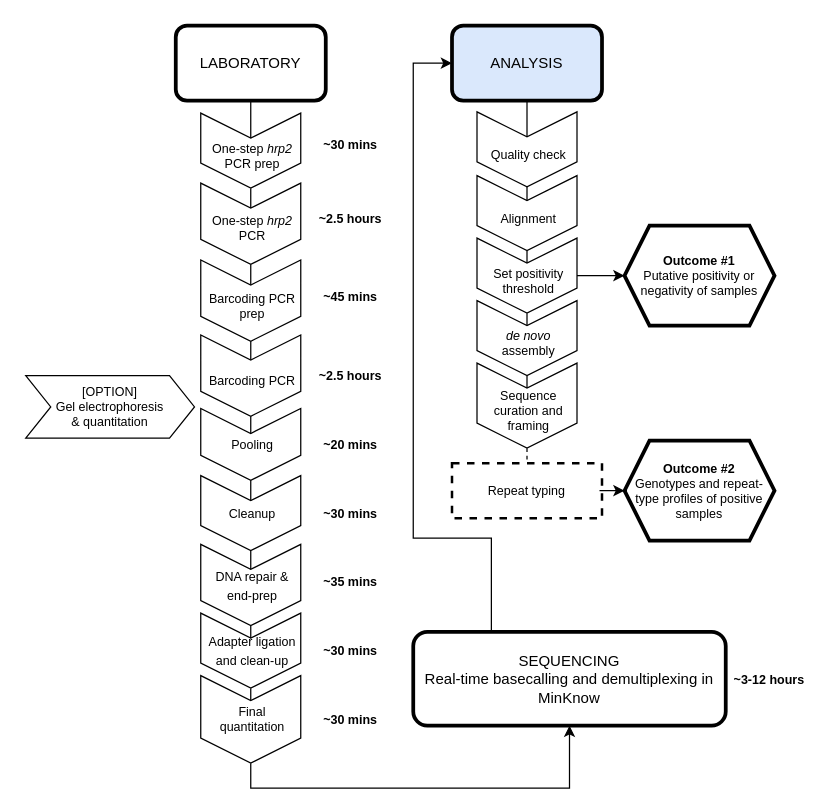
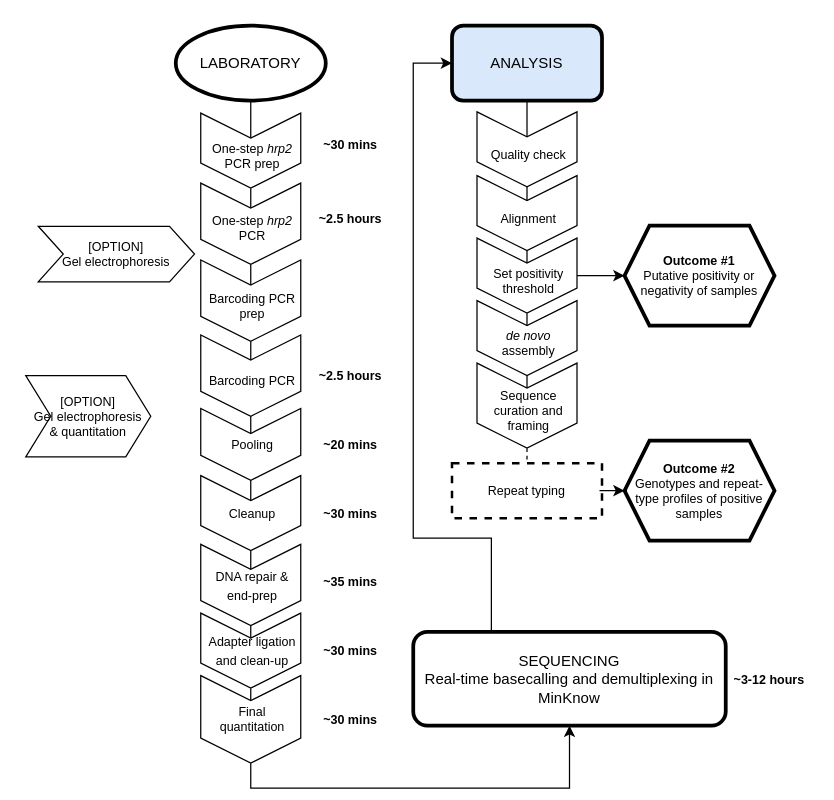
  <mxCell id="0" />
  <mxCell id="1" parent="0" />
  <mxCell id="2" style="edgeStyle=orthogonalEdgeStyle;rounded=0;orthogonalLoop=1;jettySize=auto;html=1;exitX=0.25;exitY=0;exitDx=0;exitDy=0;fontSize=10;endArrow=classic;endFill=1;entryX=0;entryY=0.5;entryDx=0;entryDy=0;" edge="1" parent="1" source="3" target="26"><mxGeometry relative="1" as="geometry"><mxPoint x="330" y="260" as="targetPoint" /><Array as="points"><mxPoint x="393" y="430" /><mxPoint x="330" y="430" /><mxPoint x="330" y="50" /></Array></mxGeometry></mxCell>
  <mxCell id="3" value="&lt;div&gt;SEQUENCING&lt;/div&gt;&lt;div&gt;Real-time basecalling and demultiplexing in MinKnow&lt;br&gt;&lt;/div&gt;" style="rounded=1;whiteSpace=wrap;html=1;strokeWidth=3;" vertex="1" parent="1"><mxGeometry x="330" y="505" width="249.99" height="75" as="geometry" /></mxCell>
  <mxCell id="4" style="edgeStyle=orthogonalEdgeStyle;rounded=0;orthogonalLoop=1;jettySize=auto;html=1;exitX=1;exitY=0.5;exitDx=0;exitDy=0;entryX=0;entryY=0.5;entryDx=0;entryDy=0;fontSize=10;endArrow=none;endFill=0;" edge="1" parent="1" source="5" target="7"><mxGeometry relative="1" as="geometry" /></mxCell>
  <mxCell id="5" value="&lt;div style=&quot;font-size: 10px&quot;&gt;&lt;font style=&quot;font-size: 10px&quot;&gt;One-step &lt;i&gt;hrp2 &lt;/i&gt;PCR prep&lt;/font&gt;&lt;/div&gt;" style="shape=step;perimeter=stepPerimeter;whiteSpace=wrap;html=1;fixedSize=1;rotation=90;horizontal=0;spacingLeft=3;spacing=3;spacingTop=7;" vertex="1" parent="1"><mxGeometry x="170" y="80" width="60" height="80" as="geometry" /></mxCell>
  <mxCell id="6" style="edgeStyle=orthogonalEdgeStyle;rounded=0;orthogonalLoop=1;jettySize=auto;html=1;exitX=1;exitY=0.5;exitDx=0;exitDy=0;entryX=0;entryY=0.5;entryDx=0;entryDy=0;fontSize=10;endArrow=none;endFill=0;" edge="1" parent="1" source="7" target="28"><mxGeometry relative="1" as="geometry" /></mxCell>
  <mxCell id="7" value="&lt;div style=&quot;font-size: 10px&quot;&gt;&lt;font style=&quot;font-size: 10px&quot;&gt;One-step &lt;i&gt;hrp2 &lt;/i&gt;PCR&lt;br&gt;&lt;/font&gt;&lt;/div&gt;" style="shape=step;perimeter=stepPerimeter;whiteSpace=wrap;html=1;fixedSize=1;rotation=90;horizontal=0;spacingLeft=3;spacing=3;spacingTop=7;" vertex="1" parent="1"><mxGeometry x="167.5" y="138.5" width="65" height="80" as="geometry" /></mxCell>
  <mxCell id="8" style="edgeStyle=orthogonalEdgeStyle;rounded=0;orthogonalLoop=1;jettySize=auto;html=1;exitX=1;exitY=0.5;exitDx=0;exitDy=0;entryX=0;entryY=0.5;entryDx=0;entryDy=0;fontSize=10;endArrow=none;endFill=0;" edge="1" parent="1" source="9" target="11"><mxGeometry relative="1" as="geometry" /></mxCell>
  <mxCell id="9" value="&lt;font style=&quot;font-size: 10px&quot;&gt;Adapter ligation and clean-up&lt;/font&gt;" style="shape=step;perimeter=stepPerimeter;whiteSpace=wrap;html=1;fixedSize=1;rotation=90;horizontal=0;spacingLeft=3;spacing=3;" vertex="1" parent="1"><mxGeometry x="170" y="480" width="60" height="80" as="geometry" /></mxCell>
  <mxCell id="10" style="edgeStyle=orthogonalEdgeStyle;rounded=0;orthogonalLoop=1;jettySize=auto;html=1;exitX=1;exitY=0.5;exitDx=0;exitDy=0;entryX=0.5;entryY=1;entryDx=0;entryDy=0;fontSize=10;endArrow=classic;endFill=1;" edge="1" parent="1" source="11" target="3"><mxGeometry relative="1" as="geometry" /></mxCell>
  <mxCell id="11" value="&lt;div style=&quot;font-size: 10px&quot;&gt;&lt;font style=&quot;font-size: 10px&quot;&gt;Final quantitation&lt;/font&gt;&lt;/div&gt;" style="shape=step;perimeter=stepPerimeter;whiteSpace=wrap;html=1;fixedSize=1;rotation=90;horizontal=0;spacingLeft=3;spacing=3;" vertex="1" parent="1"><mxGeometry x="165" y="535" width="70" height="80" as="geometry" /></mxCell>
  <mxCell id="12" value="&lt;b&gt;~30 mins&lt;/b&gt;" style="text;html=1;strokeColor=none;fillColor=none;align=center;verticalAlign=middle;whiteSpace=wrap;rounded=0;fontSize=10;" vertex="1" parent="1"><mxGeometry x="250" y="100" width="60" height="30" as="geometry" /></mxCell>
  <mxCell id="13" value="&lt;b&gt;~2.5 hours&lt;br&gt;&lt;/b&gt;" style="text;html=1;strokeColor=none;fillColor=none;align=center;verticalAlign=middle;whiteSpace=wrap;rounded=0;fontSize=10;" vertex="1" parent="1"><mxGeometry x="250" y="159" width="60" height="30" as="geometry" /></mxCell>
- <mxCell id="14" value="&lt;b&gt;~45 mins&lt;/b&gt;" style="text;html=1;strokeColor=none;fillColor=none;align=center;verticalAlign=middle;whiteSpace=wrap;rounded=0;fontSize=10;" vertex="1" parent="1"><mxGeometry x="250" y="222" width="60" height="30" as="geometry" /></mxCell>
  <mxCell id="15" value="&lt;b&gt;~2.5 hours&lt;br&gt;&lt;/b&gt;" style="text;html=1;strokeColor=none;fillColor=none;align=center;verticalAlign=middle;whiteSpace=wrap;rounded=0;fontSize=10;" vertex="1" parent="1"><mxGeometry x="250" y="285" width="60" height="30" as="geometry" /></mxCell>
  <mxCell id="16" value="&lt;b&gt;~20 mins&lt;/b&gt;" style="text;html=1;strokeColor=none;fillColor=none;align=center;verticalAlign=middle;whiteSpace=wrap;rounded=0;fontSize=10;" vertex="1" parent="1"><mxGeometry x="250" y="340" width="60" height="30" as="geometry" /></mxCell>
  <mxCell id="17" style="edgeStyle=orthogonalEdgeStyle;rounded=0;orthogonalLoop=1;jettySize=auto;html=1;exitX=1;exitY=0.5;exitDx=0;exitDy=0;entryX=0;entryY=0.5;entryDx=0;entryDy=0;fontSize=10;endArrow=none;endFill=0;" edge="1" parent="1" source="18" target="34"><mxGeometry relative="1" as="geometry" /></mxCell>
  <mxCell id="18" value="&lt;font style=&quot;font-size: 10px&quot;&gt;Cleanup&lt;/font&gt;" style="shape=step;perimeter=stepPerimeter;whiteSpace=wrap;html=1;fixedSize=1;rotation=90;horizontal=0;spacingLeft=3;spacing=3;" vertex="1" parent="1"><mxGeometry x="170" y="370" width="60" height="80" as="geometry" /></mxCell>
  <mxCell id="19" value="&lt;b&gt;~30 mins&lt;/b&gt;" style="text;html=1;strokeColor=none;fillColor=none;align=center;verticalAlign=middle;whiteSpace=wrap;rounded=0;fontSize=10;" vertex="1" parent="1"><mxGeometry x="250" y="395" width="60" height="30" as="geometry" /></mxCell>
  <mxCell id="20" value="&lt;b&gt;~35 mins&lt;/b&gt;" style="text;html=1;strokeColor=none;fillColor=none;align=center;verticalAlign=middle;whiteSpace=wrap;rounded=0;fontSize=10;" vertex="1" parent="1"><mxGeometry x="250" y="450" width="60" height="30" as="geometry" /></mxCell>
  <mxCell id="21" value="&lt;b&gt;~30 mins&lt;/b&gt;" style="text;html=1;strokeColor=none;fillColor=none;align=center;verticalAlign=middle;whiteSpace=wrap;rounded=0;fontSize=10;" vertex="1" parent="1"><mxGeometry x="250" y="505" width="60" height="30" as="geometry" /></mxCell>
  <mxCell id="22" value="&lt;b&gt;~30 mins&lt;/b&gt;" style="text;html=1;strokeColor=none;fillColor=none;align=center;verticalAlign=middle;whiteSpace=wrap;rounded=0;fontSize=10;" vertex="1" parent="1"><mxGeometry x="250" y="560" width="60" height="30" as="geometry" /></mxCell>
  <mxCell id="23" style="edgeStyle=orthogonalEdgeStyle;rounded=0;orthogonalLoop=1;jettySize=auto;html=1;exitX=0.5;exitY=1;exitDx=0;exitDy=0;entryX=0;entryY=0.5;entryDx=0;entryDy=0;fontSize=10;endArrow=none;endFill=0;" edge="1" parent="1" source="24" target="5"><mxGeometry relative="1" as="geometry" /></mxCell>
- <mxCell id="24" value="LABORATORY" style="rounded=1;whiteSpace=wrap;html=1;strokeWidth=3;" vertex="1" parent="1"><mxGeometry x="140.01" y="20" width="120" height="60" as="geometry" /></mxCell>
+ <mxCell id="24" value="LABORATORY" style="ellipse;whiteSpace=wrap;html=1;strokeWidth=3;" vertex="1" parent="1"><mxGeometry x="140.01" y="20" width="120" height="60" as="geometry" /></mxCell>
  <mxCell id="25" style="edgeStyle=orthogonalEdgeStyle;rounded=0;orthogonalLoop=1;jettySize=auto;html=1;exitX=0.5;exitY=1;exitDx=0;exitDy=0;entryX=0;entryY=0.5;entryDx=0;entryDy=0;fontSize=10;endArrow=none;endFill=0;" edge="1" parent="1" target="37"><mxGeometry relative="1" as="geometry"><mxPoint x="425" y="80" as="sourcePoint" /></mxGeometry></mxCell>
  <mxCell id="26" value="ANALYSIS" style="rounded=1;whiteSpace=wrap;html=1;strokeWidth=3;fillColor=#dae8fc;" vertex="1" parent="1"><mxGeometry x="361" y="20" width="120" height="60" as="geometry" /></mxCell>
  <mxCell id="27" style="edgeStyle=orthogonalEdgeStyle;rounded=0;orthogonalLoop=1;jettySize=auto;html=1;exitX=1;exitY=0.5;exitDx=0;exitDy=0;entryX=0;entryY=0.5;entryDx=0;entryDy=0;fontSize=10;endArrow=none;endFill=0;" edge="1" parent="1" source="28" target="30"><mxGeometry relative="1" as="geometry" /></mxCell>
  <mxCell id="28" value="&lt;div style=&quot;font-size: 10px&quot;&gt;Barcoding PCR prep&lt;/div&gt;" style="shape=step;perimeter=stepPerimeter;whiteSpace=wrap;html=1;fixedSize=1;rotation=90;horizontal=0;spacingLeft=3;spacing=3;spacingTop=7;" vertex="1" parent="1"><mxGeometry x="167.51" y="200" width="65" height="80" as="geometry" /></mxCell>
  <mxCell id="29" style="edgeStyle=orthogonalEdgeStyle;rounded=0;orthogonalLoop=1;jettySize=auto;html=1;exitX=1;exitY=0.5;exitDx=0;exitDy=0;entryX=0;entryY=0.5;entryDx=0;entryDy=0;fontSize=10;endArrow=none;endFill=0;" edge="1" parent="1" source="30" target="32"><mxGeometry relative="1" as="geometry" /></mxCell>
  <mxCell id="30" value="&lt;div style=&quot;font-size: 10px&quot;&gt;Barcoding PCR&lt;br&gt;&lt;/div&gt;" style="shape=step;perimeter=stepPerimeter;whiteSpace=wrap;html=1;fixedSize=1;rotation=90;horizontal=0;spacingLeft=3;spacing=3;spacingTop=7;" vertex="1" parent="1"><mxGeometry x="167.51" y="260" width="65" height="80" as="geometry" /></mxCell>
  <mxCell id="31" style="edgeStyle=orthogonalEdgeStyle;rounded=0;orthogonalLoop=1;jettySize=auto;html=1;exitX=1;exitY=0.5;exitDx=0;exitDy=0;entryX=0;entryY=0.5;entryDx=0;entryDy=0;fontSize=10;endArrow=none;endFill=0;" edge="1" parent="1" source="32" target="18"><mxGeometry relative="1" as="geometry" /></mxCell>
  <mxCell id="32" value="&lt;font style=&quot;font-size: 10px&quot;&gt;Pooling&lt;/font&gt;" style="shape=step;perimeter=stepPerimeter;whiteSpace=wrap;html=1;fixedSize=1;rotation=90;horizontal=0;spacingLeft=3;spacing=3;" vertex="1" parent="1"><mxGeometry x="171.25" y="315" width="57.5" height="80" as="geometry" /></mxCell>
  <mxCell id="33" style="edgeStyle=orthogonalEdgeStyle;rounded=0;orthogonalLoop=1;jettySize=auto;html=1;exitX=1;exitY=0.5;exitDx=0;exitDy=0;entryX=0;entryY=0.5;entryDx=0;entryDy=0;fontSize=10;endArrow=none;endFill=0;" edge="1" parent="1" source="34" target="9"><mxGeometry relative="1" as="geometry" /></mxCell>
  <mxCell id="34" value="&lt;div&gt;&lt;font style=&quot;font-size: 10px&quot;&gt;DNA repair &amp;amp; end-prep&lt;/font&gt;&lt;/div&gt;" style="shape=step;perimeter=stepPerimeter;whiteSpace=wrap;html=1;fixedSize=1;rotation=90;horizontal=0;spacingLeft=3;spacing=3;" vertex="1" parent="1"><mxGeometry x="167.5" y="427.5" width="65" height="80" as="geometry" /></mxCell>
  <mxCell id="35" value="&lt;b&gt;~3-12 hours&lt;br&gt;&lt;/b&gt;" style="text;html=1;strokeColor=none;fillColor=none;align=center;verticalAlign=middle;whiteSpace=wrap;rounded=0;fontSize=10;" vertex="1" parent="1"><mxGeometry x="585" y="527.5" width="60" height="30" as="geometry" /></mxCell>
  <mxCell id="36" style="edgeStyle=orthogonalEdgeStyle;rounded=0;orthogonalLoop=1;jettySize=auto;html=1;exitX=1;exitY=0.5;exitDx=0;exitDy=0;entryX=0;entryY=0.5;entryDx=0;entryDy=0;fontSize=10;endArrow=none;endFill=0;" edge="1" parent="1" source="37" target="41"><mxGeometry relative="1" as="geometry" /></mxCell>
  <mxCell id="37" value="&lt;div style=&quot;font-size: 10px&quot;&gt;Quality check&lt;/div&gt;" style="shape=step;perimeter=stepPerimeter;whiteSpace=wrap;html=1;fixedSize=1;rotation=90;horizontal=0;spacingLeft=3;spacing=3;spacingTop=7;" vertex="1" parent="1"><mxGeometry x="391" y="79" width="60" height="80" as="geometry" /></mxCell>
- <mxCell id="39" value="&lt;div align=&quot;center&quot;&gt;[OPTION]&lt;/div&gt;&lt;div align=&quot;center&quot;&gt;Gel electrophoresis&lt;/div&gt;&lt;div align=&quot;center&quot;&gt;&amp;amp; quantitation&lt;br&gt;&lt;/div&gt;" style="shape=step;perimeter=stepPerimeter;whiteSpace=wrap;html=1;fixedSize=1;fontSize=10;" vertex="1" parent="1"><mxGeometry y="300" width="135" height="50" as="geometry" x="20" /></mxCell>
+ <mxCell id="38" value="&lt;div align=&quot;center&quot;&gt;[OPTION]&lt;/div&gt;&lt;div align=&quot;center&quot;&gt;Gel electrophoresis&lt;br&gt;&lt;/div&gt;" style="shape=step;perimeter=stepPerimeter;whiteSpace=wrap;html=1;fixedSize=1;fontSize=10;" vertex="1" parent="1"><mxGeometry x="30" y="180.5" width="125" height="44.5" as="geometry" /></mxCell>
+ <mxCell id="39" value="&lt;div align=&quot;center&quot;&gt;[OPTION]&lt;/div&gt;&lt;div align=&quot;center&quot;&gt;Gel electrophoresis&lt;/div&gt;&lt;div align=&quot;center&quot;&gt;&amp;amp; quantitation&lt;br&gt;&lt;/div&gt;" style="shape=step;perimeter=stepPerimeter;whiteSpace=wrap;html=1;fixedSize=1;fontSize=10;" vertex="1" parent="1"><mxGeometry x="20" y="300" width="100" height="65" as="geometry" /></mxCell>
  <mxCell id="40" style="edgeStyle=orthogonalEdgeStyle;rounded=0;orthogonalLoop=1;jettySize=auto;html=1;exitX=1;exitY=0.5;exitDx=0;exitDy=0;entryX=0;entryY=0.5;entryDx=0;entryDy=0;fontSize=10;endArrow=none;endFill=0;" edge="1" parent="1" source="41" target="44"><mxGeometry relative="1" as="geometry" /></mxCell>
  <mxCell id="41" value="&lt;div style=&quot;font-size: 10px&quot;&gt;Alignment&lt;/div&gt;" style="shape=step;perimeter=stepPerimeter;whiteSpace=wrap;html=1;fixedSize=1;rotation=90;horizontal=0;spacingLeft=3;spacing=3;spacingTop=7;" vertex="1" parent="1"><mxGeometry x="391" y="130" width="60" height="80" as="geometry" /></mxCell>
  <mxCell id="42" style="edgeStyle=orthogonalEdgeStyle;rounded=0;orthogonalLoop=1;jettySize=auto;html=1;exitX=0.5;exitY=0;exitDx=0;exitDy=0;fontSize=10;endArrow=classic;endFill=1;" edge="1" parent="1" source="44" target="49"><mxGeometry relative="1" as="geometry" /></mxCell>
  <mxCell id="43" style="edgeStyle=orthogonalEdgeStyle;rounded=0;orthogonalLoop=1;jettySize=auto;html=1;exitX=1;exitY=0.5;exitDx=0;exitDy=0;entryX=0;entryY=0.5;entryDx=0;entryDy=0;fontSize=10;endArrow=none;endFill=0;" edge="1" parent="1" source="44" target="46"><mxGeometry relative="1" as="geometry" /></mxCell>
  <mxCell id="44" value="&lt;div style=&quot;font-size: 10px&quot;&gt;Set positivity threshold&lt;br&gt;&lt;/div&gt;" style="shape=step;perimeter=stepPerimeter;whiteSpace=wrap;html=1;fixedSize=1;rotation=90;horizontal=0;spacingLeft=3;spacing=3;spacingTop=7;" vertex="1" parent="1"><mxGeometry x="391" y="180" width="60" height="80" as="geometry" /></mxCell>
  <mxCell id="45" style="edgeStyle=orthogonalEdgeStyle;rounded=0;orthogonalLoop=1;jettySize=auto;html=1;exitX=1;exitY=0.5;exitDx=0;exitDy=0;entryX=0;entryY=0.5;entryDx=0;entryDy=0;fontSize=10;endArrow=none;endFill=0;" edge="1" parent="1" source="46" target="48"><mxGeometry relative="1" as="geometry" /></mxCell>
  <mxCell id="46" value="&lt;div style=&quot;font-size: 10px&quot;&gt;&lt;i&gt;de novo &lt;/i&gt;assembly&lt;br&gt;&lt;/div&gt;" style="shape=step;perimeter=stepPerimeter;whiteSpace=wrap;html=1;fixedSize=1;rotation=90;horizontal=0;spacingLeft=3;spacing=3;spacingTop=7;" vertex="1" parent="1"><mxGeometry x="391" y="230" width="60" height="80" as="geometry" /></mxCell>
  <mxCell id="47" style="edgeStyle=orthogonalEdgeStyle;rounded=0;orthogonalLoop=1;jettySize=auto;html=1;exitX=1;exitY=0.5;exitDx=0;exitDy=0;entryX=0.5;entryY=0;entryDx=0;entryDy=0;fontSize=10;endArrow=none;endFill=0;dashed=1;" edge="1" parent="1" source="48" target="52"><mxGeometry relative="1" as="geometry" /></mxCell>
  <mxCell id="48" value="&lt;div style=&quot;font-size: 10px&quot;&gt;Sequence curation and framing&lt;br&gt;&lt;/div&gt;" style="shape=step;perimeter=stepPerimeter;whiteSpace=wrap;html=1;fixedSize=1;rotation=90;horizontal=0;spacingLeft=3;spacing=3;spacingTop=7;" vertex="1" parent="1"><mxGeometry x="387" y="284" width="68" height="80" as="geometry" /></mxCell>
  <mxCell id="49" value="&lt;div&gt;&lt;b&gt;Outcome #1&lt;/b&gt;&lt;/div&gt;Putative positivity or negativity of samples" style="shape=hexagon;perimeter=hexagonPerimeter2;whiteSpace=wrap;html=1;fixedSize=1;fontSize=10;strokeWidth=3;" vertex="1" parent="1"><mxGeometry x="499" y="180" width="120" height="80" as="geometry" /></mxCell>
  <mxCell id="50" value="&lt;div&gt;&lt;b&gt;Outcome #2&lt;/b&gt;&lt;/div&gt;Genotypes and repeat-type profiles of positive samples" style="shape=hexagon;perimeter=hexagonPerimeter2;whiteSpace=wrap;html=1;fixedSize=1;fontSize=10;strokeWidth=3;" vertex="1" parent="1"><mxGeometry x="499" y="352" width="120" height="80" as="geometry" /></mxCell>
  <mxCell id="51" style="edgeStyle=orthogonalEdgeStyle;rounded=0;orthogonalLoop=1;jettySize=auto;html=1;exitX=1;exitY=0.5;exitDx=0;exitDy=0;fontSize=10;endArrow=classic;endFill=1;" edge="1" parent="1" source="52" target="50"><mxGeometry relative="1" as="geometry" /></mxCell>
  <mxCell id="52" value="Repeat typing" style="rounded=0;whiteSpace=wrap;html=1;fontSize=10;fillColor=none;strokeColor=default;strokeWidth=2;dashed=1;" vertex="1" parent="1"><mxGeometry x="361" y="370" width="120" height="44" as="geometry" /></mxCell>
